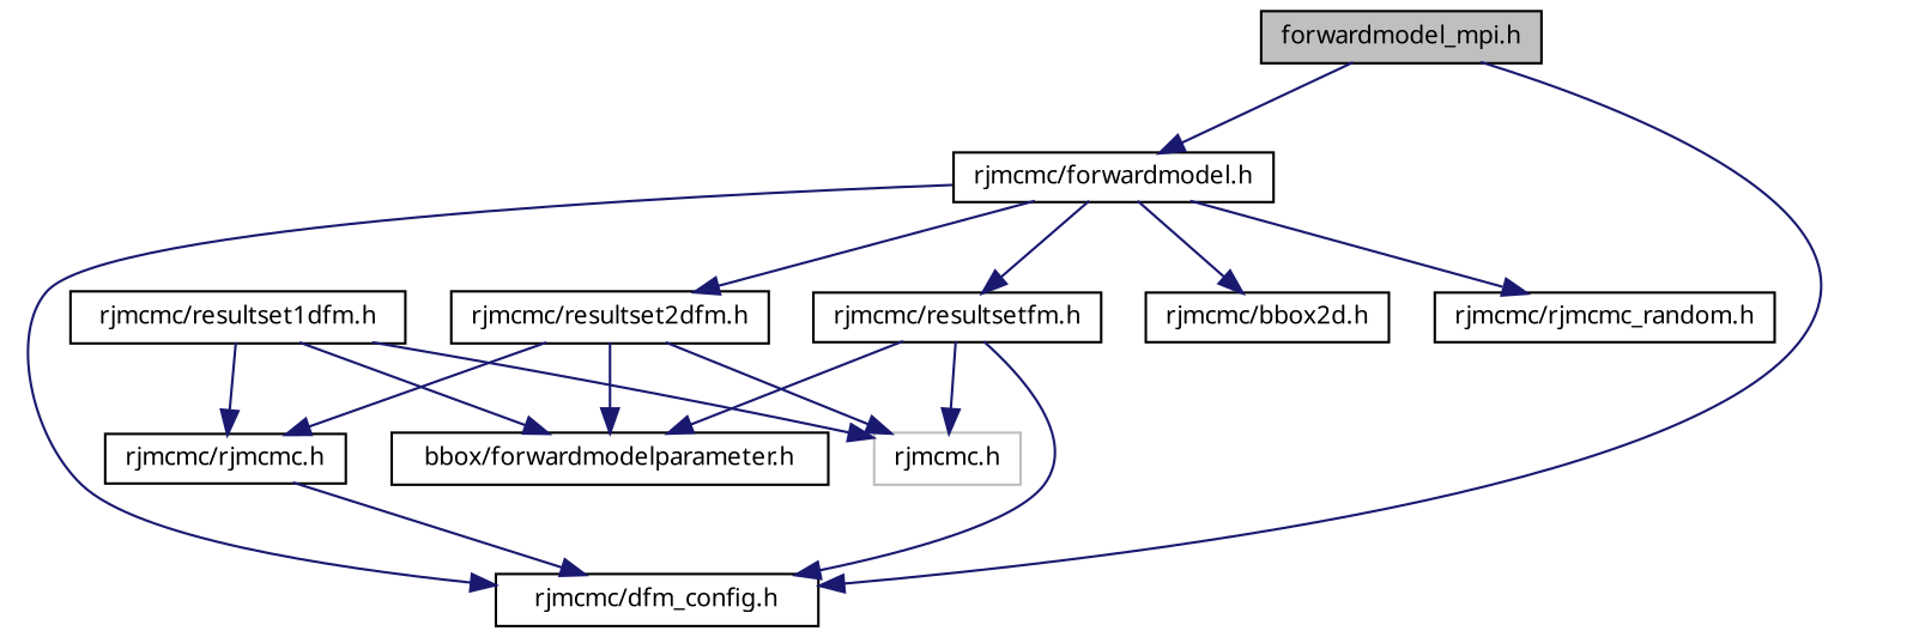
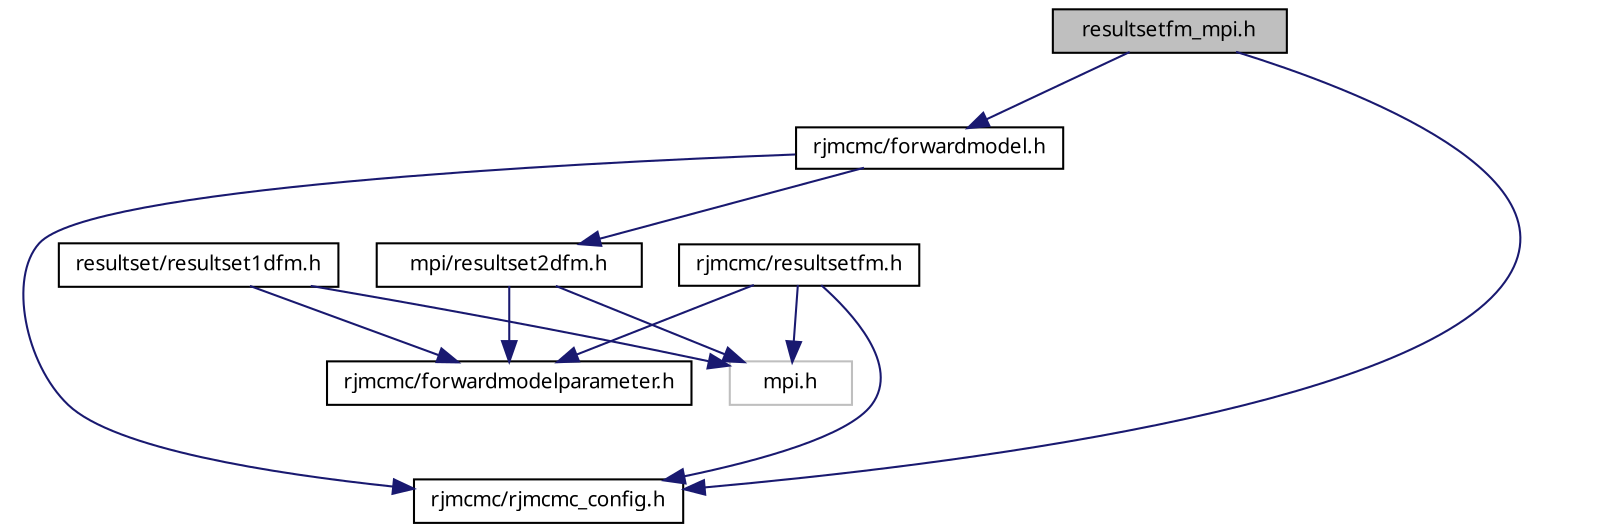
  digraph {
    node [color=black fillcolor=white fontname="FreeSans.ttf" fontsize=10 shape=record style=filled]
    edge [color=midnightblue fontname="FreeSans.ttf" fontsize=10 labelfontname="FreeSans.ttf" labelfontsize=10 style=solid]
-   n1 [fillcolor=grey75 fontcolor=black height=0.2 label="forwardmodel_mpi.h" width=0.4]
-   n2 [height=0.2 label="rjmcmc/dfm_config.h" width=0.4]
+   n1 [fillcolor=grey75 fontcolor=black height=0.2 label="resultsetfm_mpi.h" width=0.4]
+   n2 [height=0.2 label="rjmcmc/rjmcmc_config.h" width=0.4]
    n3 [height=0.2 label="rjmcmc/forwardmodel.h" width=0.4]
    n4 [height=0.2 label="rjmcmc/resultsetfm.h" width=0.4]
-   n5 [height=0.2 label="rjmcmc/resultset2dfm.h" width=0.4]
-   n6 [height=0.2 label="rjmcmc/bbox2d.h" width=0.4]
-   n7 [height=0.2 label="rjmcmc/rjmcmc_random.h" width=0.4]
-   n8 [height=0.2 label="bbox/forwardmodelparameter.h" width=0.4]
-   n9 [color=grey75 height=0.2 label="rjmcmc.h" width=0.4]
-   n10 [height=0.2 label="rjmcmc/resultset1dfm.h" width=0.4]
-   n11 [height=0.2 label="rjmcmc/rjmcmc.h" width=0.4]
+   n5 [height=0.2 label="mpi/resultset2dfm.h" width=0.4]
+   n8 [height=0.2 label="rjmcmc/forwardmodelparameter.h" width=0.4]
+   n9 [color=grey75 height=0.2 label="mpi.h" width=0.4]
+   n10 [height=0.2 label="resultset/resultset1dfm.h" width=0.4]
    n1 -> n2
    n1 -> n3
    n3 -> n2
-   n3 -> n4
    n3 -> n5
-   n3 -> n6
-   n3 -> n7
    n4 -> n2
    n4 -> n8
    n4 -> n9
    n5 -> n8
    n5 -> n9
-   n5 -> n11
    n10 -> n8
    n10 -> n9
-   n10 -> n11
-   n11 -> n2
  }
